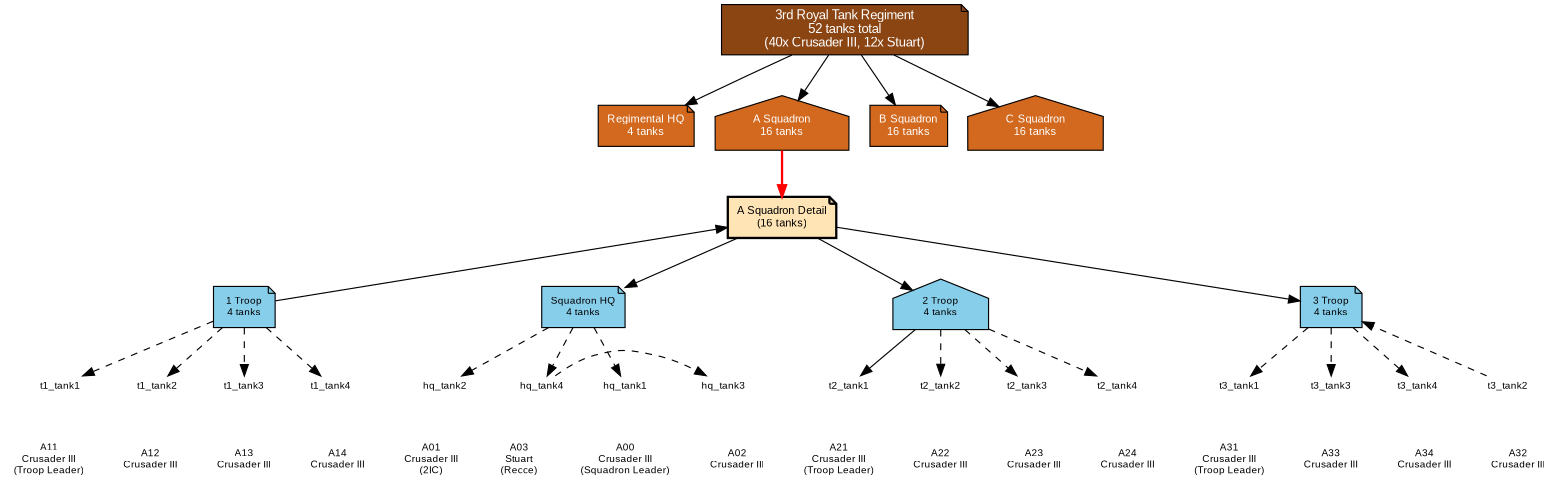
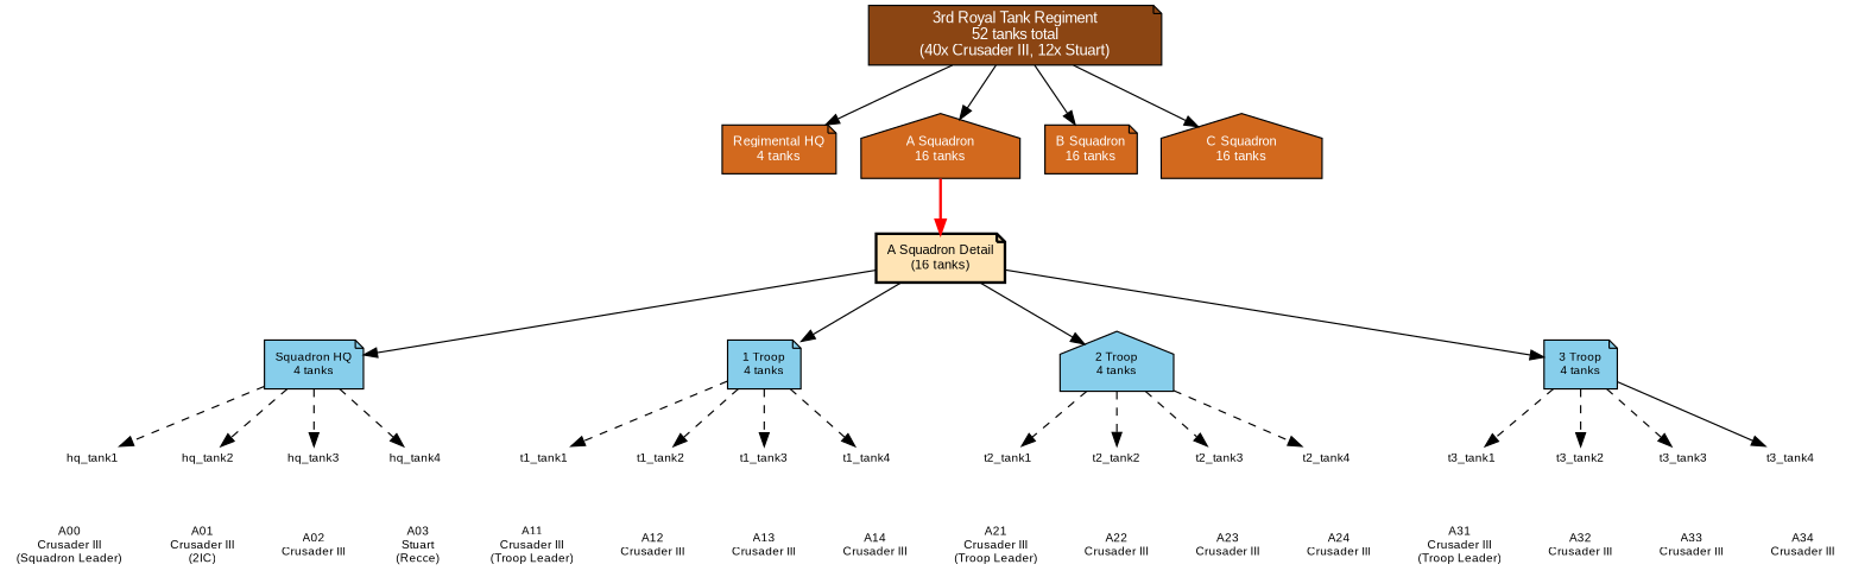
  digraph {
    bgcolor=white
    rankdir=TB
    node [fontname=Arial fontsize=9 shape=none]
    edge [style=dashed]
    n1 [fillcolor="#D2691E" fontcolor=white fontsize=10 label="Regimental HQ\n4 tanks" shape=note style=filled]
    n2 [fillcolor="#D2691E" fontcolor=white fontsize=10 label="A Squadron\n16 tanks" shape=house style=filled]
    n3 [fillcolor="#D2691E" fontcolor=white fontsize=10 label="B Squadron\n16 tanks" shape=note style=filled]
    n4 [fillcolor="#D2691E" fontcolor=white fontsize=10 label="C Squadron\n16 tanks" shape=house style=filled]
    n5 [fillcolor="#87CEEB" label="Squadron HQ\n4 tanks" shape=note style=filled]
    n6 [fillcolor="#87CEEB" label="1 Troop\n4 tanks" shape=note style=filled]
    n7 [fillcolor="#87CEEB" label="2 Troop\n4 tanks" shape=house style=filled]
    n8 [fillcolor="#87CEEB" label="3 Troop\n4 tanks" shape=note style=filled]
    hq_tank1 [height=0.25 width=0.5]
    hq_tank2 [height=0.25 width=0.5]
    hq_tank3 [height=0.25 width=0.5]
    hq_tank4 [height=0.2 width=0.4]
    t1_tank1 [height=0.25 width=0.5]
    t1_tank2 [height=0.25 width=0.5]
    t1_tank3 [height=0.25 width=0.5]
    t1_tank4 [height=0.25 width=0.5]
    t2_tank1 [height=0.25 width=0.5]
    t2_tank2 [height=0.25 width=0.5]
    t2_tank3 [height=0.25 width=0.5]
    t2_tank4 [height=0.25 width=0.5]
    t3_tank1 [height=0.25 width=0.5]
    t3_tank2 [height=0.25 width=0.5]
    t3_tank3 [height=0.25 width=0.5]
    t3_tank4 [height=0.25 width=0.5]
    n25 [fillcolor="#FFE4B5" fontsize=10 label="A Squadron Detail\n(16 tanks)" shape=note style="filled,bold"]
    n26 [label="A00\nCrusader III\n(Squadron Leader)" shape=plaintext]
    n27 [label="A01\nCrusader III\n(2IC)" shape=plaintext]
    n28 [label="A02\nCrusader III" shape=plaintext]
    n29 [label="A03\nStuart\n(Recce)" shape=plaintext]
    n30 [label="A11\nCrusader III\n(Troop Leader)" shape=plaintext]
    n31 [label="A12\nCrusader III" shape=plaintext]
    n32 [label="A13\nCrusader III" shape=plaintext]
    n33 [label="A14\nCrusader III" shape=plaintext]
    n34 [label="A21\nCrusader III\n(Troop Leader)" shape=plaintext]
    n35 [label="A22\nCrusader III" shape=plaintext]
    n36 [label="A23\nCrusader III" shape=plaintext]
    n37 [label="A24\nCrusader III" shape=plaintext]
    n38 [label="A31\nCrusader III\n(Troop Leader)" shape=plaintext]
    n39 [label="A32\nCrusader III" shape=plaintext]
    n40 [label="A33\nCrusader III" shape=plaintext]
    n41 [label="A34\nCrusader III" shape=plaintext]
    n42 [fillcolor="#8B4513" fontcolor=white fontsize=11 label="3rd Royal Tank Regiment\n52 tanks total\n(40x Crusader III, 12x Stuart)" shape=note style="filled,rounded" width=3]
    subgraph sub_1 {
      rank=same
      n1
      n2
      n3
      n4
    }
    subgraph sub_2 {
      rank=same
      t1_tank1
      t1_tank2
      t1_tank3
      t1_tank4
    }
    subgraph sub_3 {
      rank=same
      n5
      n6
      n7
      n8
    }
    subgraph sub_4 {
      rank=same
      hq_tank1
      hq_tank2
      hq_tank3
      hq_tank4
    }
    subgraph sub_5 {
      rank=same
      t2_tank1
      t2_tank2
      t2_tank3
      t2_tank4
    }
    subgraph sub_6 {
      rank=same
      t3_tank1
      t3_tank2
      t3_tank3
      t3_tank4
    }
    n2 -> n25 [color=red style=bold]
    n5 -> hq_tank1
    n5 -> hq_tank2
-   hq_tank4 -> hq_tank3
+   n5 -> hq_tank3
    n5 -> hq_tank4
    n6 -> t1_tank1
    n6 -> t1_tank2
    n6 -> t1_tank3
    n6 -> t1_tank4
-   n7 -> t2_tank1 [style=solid]
+   n7 -> t2_tank1
    n7 -> t2_tank2
    n7 -> t2_tank3
    n7 -> t2_tank4
    n8 -> t3_tank1
-   t3_tank2 -> n8
+   n8 -> t3_tank2
    n8 -> t3_tank3
-   n8 -> t3_tank4
+   n8 -> t3_tank4 [style=solid]
    hq_tank1 -> n26 [style=invis]
    hq_tank2 -> n27 [style=invis]
    hq_tank3 -> n28 [style=invis]
    hq_tank4 -> n29 [style=invis]
    t1_tank1 -> n30 [style=invis]
    t1_tank2 -> n31 [style=invis]
    t1_tank3 -> n32 [style=invis]
    t1_tank4 -> n33 [style=invis]
    t2_tank1 -> n34 [style=invis]
    t2_tank2 -> n35 [style=invis]
    t2_tank3 -> n36 [style=invis]
    t2_tank4 -> n37 [style=invis]
    t3_tank1 -> n38 [style=invis]
    t3_tank2 -> n39 [style=invis]
    t3_tank3 -> n40 [style=invis]
    t3_tank4 -> n41 [style=invis]
    n25 -> n5 [style=""]
-   n6 -> n25 [style=""]
+   n25 -> n6 [style=""]
    n25 -> n7 [style=""]
    n25 -> n8 [style=""]
    n42 -> n1 [style=""]
    n42 -> n2 [style=""]
    n42 -> n3 [style=""]
    n42 -> n4 [style=""]
  }
